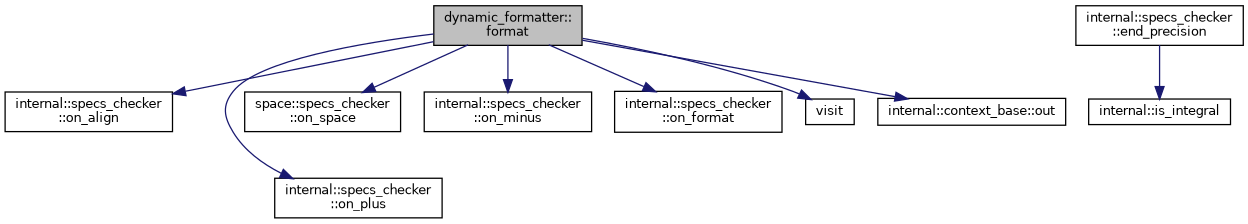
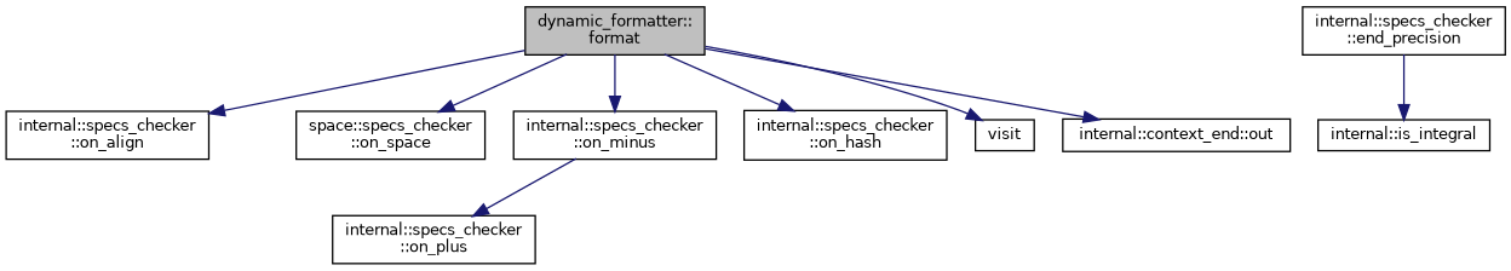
  digraph {
    rankdir=TB
    node [color=black fillcolor=white fontname=Helvetica fontsize=10 shape=record style=filled]
    edge [color=midnightblue fontname=Helvetica fontsize=10 labelfontname=Helvetica labelfontsize=10 style=solid]
    n1 [fillcolor=grey75 fontcolor=black height=0.2 label="dynamic_formatter::\lformat" width=0.4]
    n2 [height=0.2 label="internal::specs_checker\l::on_align" width=0.4]
    n3 [height=0.2 label="internal::specs_checker\l::on_plus" width=0.4]
    n4 [height=0.2 label="space::specs_checker\l::on_space" width=0.4]
    n5 [height=0.2 label="internal::specs_checker\l::on_minus" width=0.4]
-   n6 [height=0.2 label="internal::specs_checker\l::on_format" width=0.4]
+   n6 [height=0.2 label="internal::specs_checker\l::on_hash" width=0.4]
    n7 [height=0.2 label=visit width=0.4]
-   n8 [height=0.2 label="internal::context_base::out" width=0.4]
+   n8 [height=0.2 label="internal::context_end::out" width=0.4]
    n9 [height=0.2 label="internal::specs_checker\l::end_precision" width=0.4]
    n10 [height=0.2 label="internal::is_integral" width=0.4]
    n1 -> n2
-   n1 -> n3
+   n5 -> n3
    n1 -> n4
    n1 -> n5
    n1 -> n6
    n1 -> n7
    n1 -> n8
    n9 -> n10
  }
